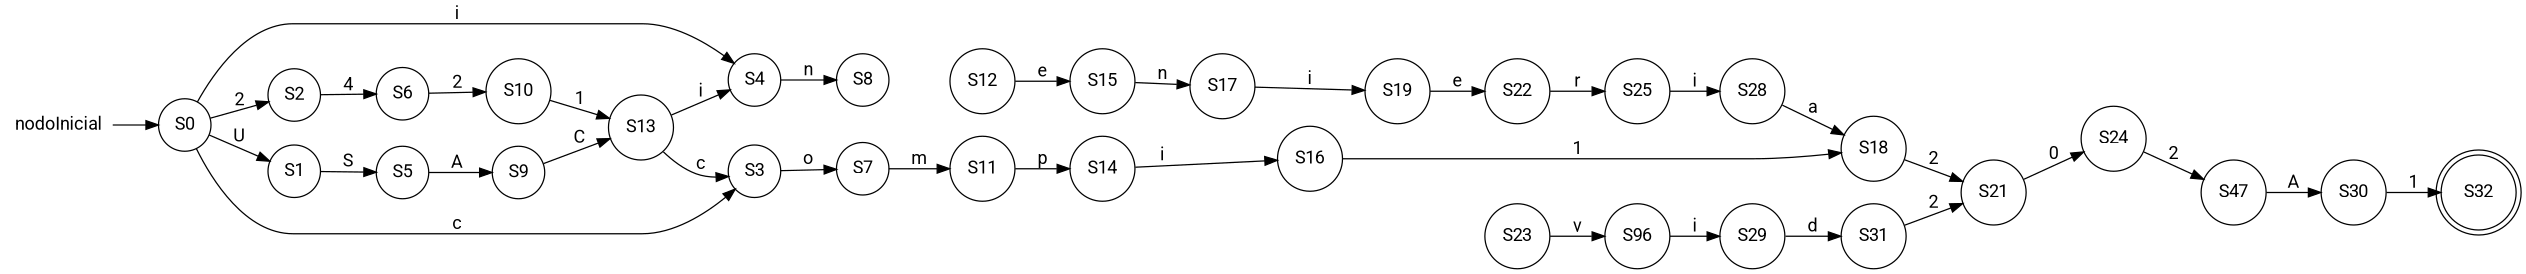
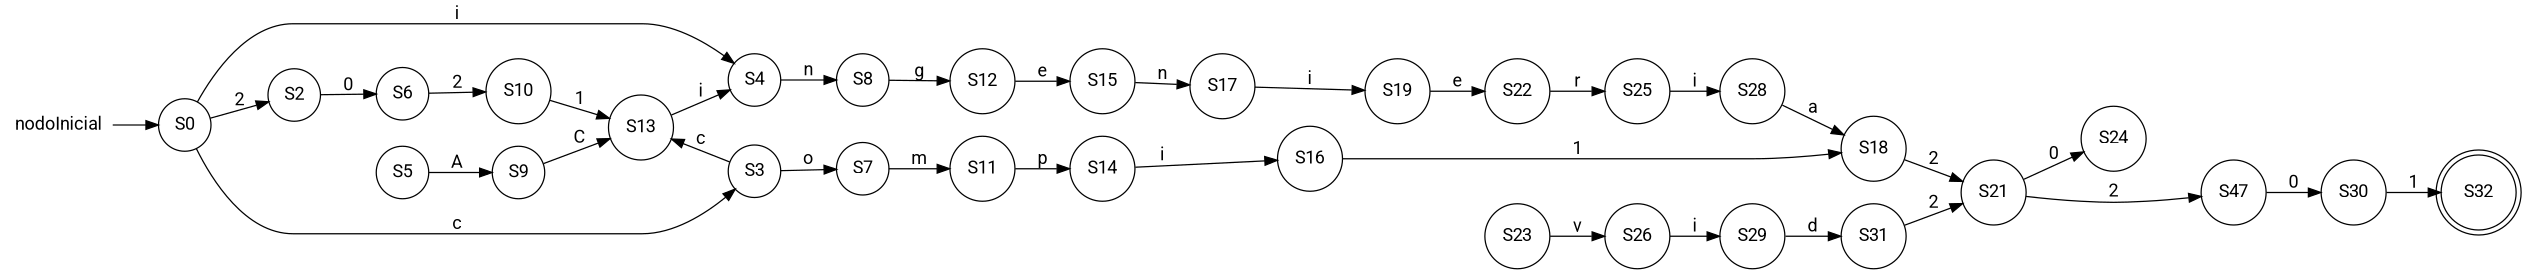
  digraph {
    concentrate=true
    fontname=Roboto
    rankdir=LR
    node [fontname=Roboto shape=circle]
    edge [fontname=Roboto]
    nodoInicial [shape=none]
    n2 [label=S0]
-   n3 [label=S1]
    n4 [label=S2]
    n5 [label=S3]
    n6 [label=S4]
    n7 [label=S5]
    n8 [label=S6]
    n9 [label=S7]
    n10 [label=S8]
    n11 [label=S9]
    n12 [label=S10]
    n13 [label=S11]
    n14 [label=S12]
    n15 [label=S13]
    n16 [label=S14]
    n17 [label=S15]
    n18 [label=S16]
    n19 [label=S17]
    n20 [label=S18]
    n21 [label=S19]
    n22 [label=S21]
    n23 [label=S22]
    n24 [label=S24]
    n25 [label=S25]
    n26 [label=S23]
-   n27 [label=S96]
+   n27 [label=S26]
    n28 [label=S47]
    n29 [label=S28]
    n30 [label=S29]
    n31 [label=S30]
    n32 [label=S31]
    n33 [label=S32 shape=doublecircle]
    nodoInicial -> n2
-   n2 -> n3 [label=U]
    n2 -> n4 [label=2]
    n2 -> n5 [label=c]
    n2 -> n6 [label=i]
-   n3 -> n7 [label=S]
-   n4 -> n8 [label=4]
+   n4 -> n8 [label=0]
    n5 -> n9 [label=o]
    n6 -> n10 [label=n]
    n7 -> n11 [label=A]
    n8 -> n12 [label=2]
    n9 -> n13 [label=m]
+   n10 -> n14 [label=g]
    n11 -> n15 [label=C]
    n12 -> n15 [label=1]
    n13 -> n16 [label=p]
    n14 -> n17 [label=e]
-   n15 -> n5 [label=c]
+   n5 -> n15 [label=c]
    n15 -> n6 [label=i]
    n16 -> n18 [label=i]
    n17 -> n19 [label=n]
    n18 -> n20 [label=1]
    n19 -> n21 [label=i]
    n20 -> n22 [label=2]
    n21 -> n23 [label=e]
    n22 -> n24 [label=0]
    n23 -> n25 [label=r]
-   n24 -> n28 [label=2]
+   n22 -> n28 [label=2]
    n25 -> n29 [label=i]
    n26 -> n27 [label=v]
    n27 -> n30 [label=i]
-   n28 -> n31 [label=A]
+   n28 -> n31 [label=0]
    n29 -> n20 [label=a]
    n30 -> n32 [label=d]
    n31 -> n33 [label=1]
    n32 -> n22 [label=2]
  }
